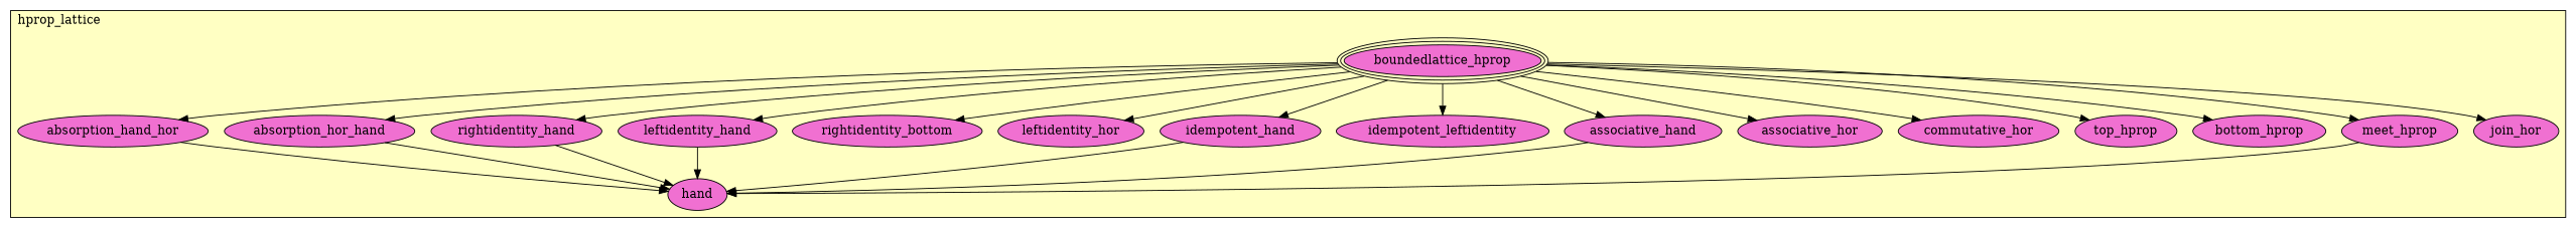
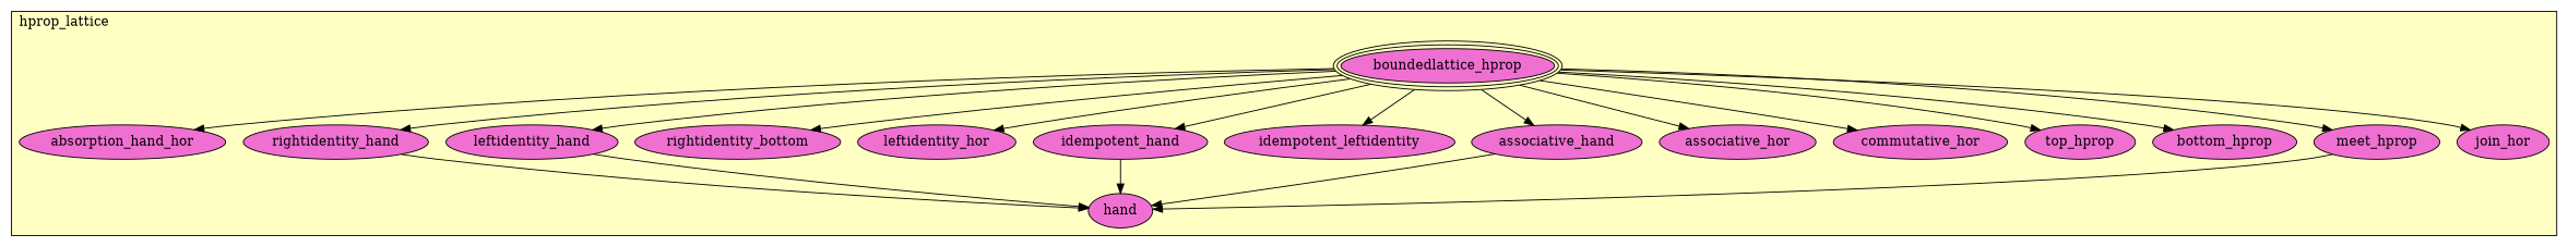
  digraph {
    node [fillcolor="#F070D1" style=filled]
    n1 [label=boundedlattice_hprop peripheries=3]
    n2 [label=absorption_hand_hor]
-   n3 [label=absorption_hor_hand]
    n4 [label=rightidentity_hand]
    n5 [label=leftidentity_hand]
    n6 [label=rightidentity_bottom]
    n7 [label=leftidentity_hor]
    n8 [label=idempotent_hand]
    n9 [label=idempotent_leftidentity]
    n10 [label=associative_hand]
    n11 [label=associative_hor]
    n12 [label=commutative_hor]
    n13 [label=top_hprop]
    n14 [label=bottom_hprop]
    n15 [label=meet_hprop]
    n16 [label=hand]
    n17 [label=join_hor]
    subgraph cluster_1 {
      fillcolor="#FFFFC3"
      label=hprop_lattice
      labeljust=l
      style=filled
      n1
      n2
-     n3
      n4
      n5
      n6
      n7
      n8
      n9
      n10
      n11
      n12
      n13
      n14
      n15
      n16
      n17
    }
    n1 -> n2
-   n1 -> n3
    n1 -> n4
    n1 -> n5
    n1 -> n6
    n1 -> n7
    n1 -> n8
    n1 -> n9
    n1 -> n10
    n1 -> n11
    n1 -> n12
    n1 -> n13
    n1 -> n14
    n1 -> n15
    n1 -> n17
-   n2 -> n16
-   n3 -> n16
    n4 -> n16
    n5 -> n16
    n8 -> n16
    n10 -> n16
    n15 -> n16
  }
